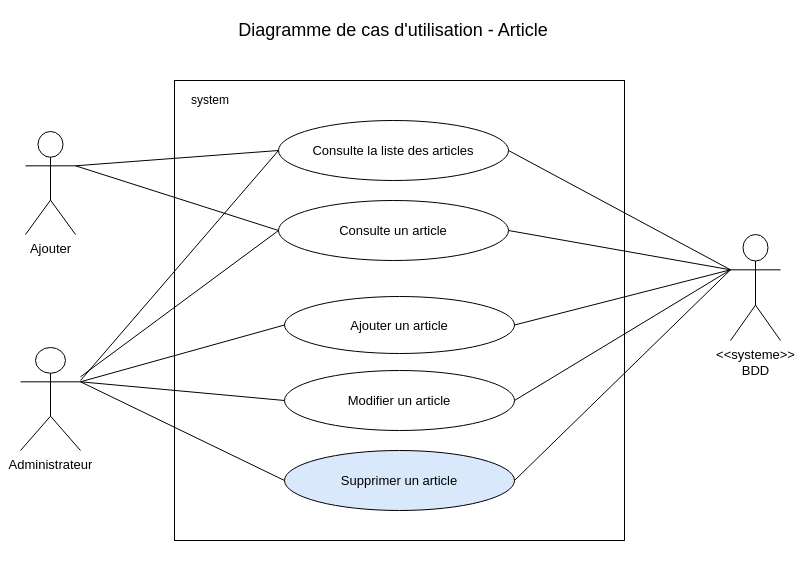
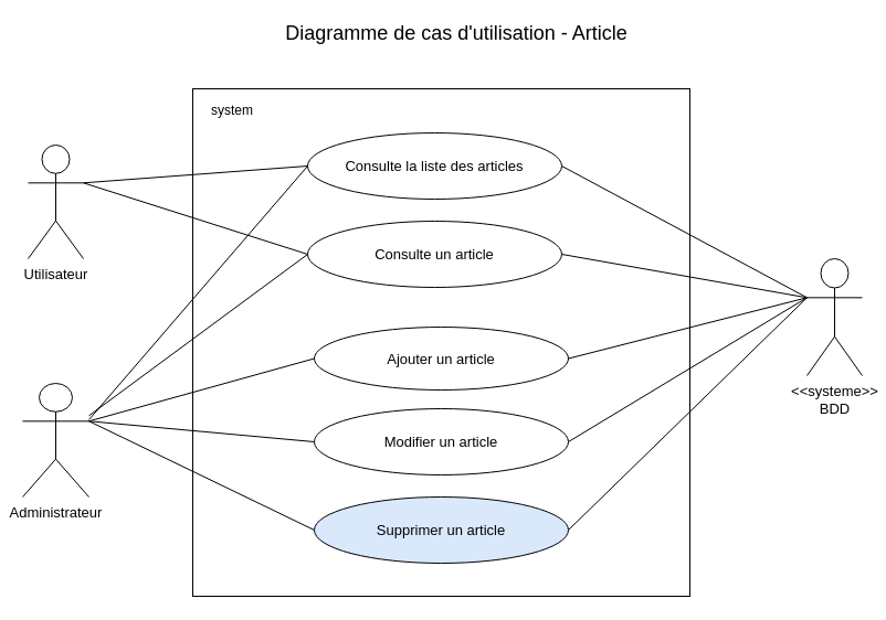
  <mxCell id="0" />
  <mxCell id="1" parent="0" />
  <mxCell id="2" value="" style="whiteSpace=wrap;html=1;" parent="1" vertex="1"><mxGeometry x="174" y="80" width="450" height="460" as="geometry" /></mxCell>
  <mxCell id="3" value="system" style="text;html=1;strokeColor=none;fillColor=none;align=center;verticalAlign=middle;whiteSpace=wrap;rounded=0;" parent="1" vertex="1"><mxGeometry x="190" y="90" width="40" height="20" as="geometry" /></mxCell>
- <mxCell id="4" value="Diagramme de cas d'utilisation - Article" style="text;html=1;strokeColor=none;fillColor=none;align=center;verticalAlign=middle;whiteSpace=wrap;rounded=0;fontSize=18;" parent="1" vertex="1"><mxGeometry x="223" y="20" width="340" height="20" as="geometry" /></mxCell>
- <mxCell id="5" value="Ajouter" style="shape=umlActor;verticalLabelPosition=bottom;labelBackgroundColor=#ffffff;verticalAlign=top;html=1;fontSize=13;" parent="1" vertex="1"><mxGeometry x="25" y="131" width="50" height="103" as="geometry" /></mxCell>
+ <mxCell id="4" value="Diagramme de cas d'utilisation - Article" style="text;html=1;strokeColor=none;fillColor=none;align=center;verticalAlign=middle;whiteSpace=wrap;rounded=0;fontSize=18;" parent="1" vertex="1"><mxGeometry x="243" y="20" width="340" height="20" as="geometry" /></mxCell>
+ <mxCell id="5" value="Utilisateur" style="shape=umlActor;verticalLabelPosition=bottom;labelBackgroundColor=#ffffff;verticalAlign=top;html=1;fontSize=13;" parent="1" vertex="1"><mxGeometry x="25" y="131" width="50" height="103" as="geometry" /></mxCell>
  <mxCell id="6" value="Administrateur" style="shape=umlActor;verticalLabelPosition=bottom;labelBackgroundColor=#ffffff;verticalAlign=top;html=1;fontSize=13;" parent="1" vertex="1"><mxGeometry x="20" y="347" width="60" height="103" as="geometry" /></mxCell>
  <mxCell id="7" value="&amp;lt;&amp;lt;systeme&amp;gt;&amp;gt;&lt;br&gt;BDD" style="shape=umlActor;verticalLabelPosition=bottom;labelBackgroundColor=#ffffff;verticalAlign=top;html=1;fontSize=13;" parent="1" vertex="1"><mxGeometry x="730" y="234" width="50" height="106" as="geometry" /></mxCell>
  <mxCell id="8" value="Consulte la liste des articles" style="ellipse;whiteSpace=wrap;html=1;fontSize=13;" parent="1" vertex="1"><mxGeometry x="278" y="120" width="230" height="60" as="geometry" /></mxCell>
  <mxCell id="9" value="Consulte un article" style="ellipse;whiteSpace=wrap;html=1;fontSize=13;" parent="1" vertex="1"><mxGeometry x="278" y="200" width="230" height="60" as="geometry" /></mxCell>
  <mxCell id="10" value="Ajouter un article" style="ellipse;whiteSpace=wrap;html=1;fontSize=13;" parent="1" vertex="1"><mxGeometry x="284" y="296" width="230" height="57" as="geometry" /></mxCell>
  <mxCell id="11" value="Supprimer un article" style="ellipse;whiteSpace=wrap;html=1;fontSize=13;fillColor=#dae8fc;" parent="1" vertex="1"><mxGeometry x="284" y="450" width="230" height="60" as="geometry" /></mxCell>
  <mxCell id="12" value="Modifier un article" style="ellipse;whiteSpace=wrap;html=1;fontSize=13;" parent="1" vertex="1"><mxGeometry x="284" y="370" width="230" height="60" as="geometry" /></mxCell>
  <mxCell id="13" value="" style="endArrow=none;html=1;fontSize=15;exitX=1;exitY=0.333;exitDx=0;exitDy=0;exitPerimeter=0;entryX=0;entryY=0.5;entryDx=0;entryDy=0;" parent="1" source="6" target="10" edge="1"><mxGeometry width="50" height="50" relative="1" as="geometry"><mxPoint x="50" y="720" as="sourcePoint" /><mxPoint x="100" y="670" as="targetPoint" /></mxGeometry></mxCell>
  <mxCell id="14" value="" style="endArrow=none;html=1;fontSize=15;exitX=1;exitY=0.333;exitDx=0;exitDy=0;exitPerimeter=0;entryX=0;entryY=0.5;entryDx=0;entryDy=0;" parent="1" source="6" target="12" edge="1"><mxGeometry width="50" height="50" relative="1" as="geometry"><mxPoint x="120" y="463" as="sourcePoint" /><mxPoint x="288" y="393" as="targetPoint" /></mxGeometry></mxCell>
  <mxCell id="15" value="" style="endArrow=none;html=1;fontSize=15;exitX=1;exitY=0.333;exitDx=0;exitDy=0;exitPerimeter=0;entryX=0;entryY=0.5;entryDx=0;entryDy=0;" parent="1" source="6" target="11" edge="1"><mxGeometry width="50" height="50" relative="1" as="geometry"><mxPoint x="120" y="463" as="sourcePoint" /><mxPoint x="288" y="490" as="targetPoint" /></mxGeometry></mxCell>
  <mxCell id="16" value="" style="endArrow=none;html=1;fontSize=15;exitX=0;exitY=0.333;exitDx=0;exitDy=0;exitPerimeter=0;entryX=1;entryY=0.5;entryDx=0;entryDy=0;" parent="1" source="7" target="10" edge="1"><mxGeometry width="50" height="50" relative="1" as="geometry"><mxPoint x="120" y="463" as="sourcePoint" /><mxPoint x="288" y="393" as="targetPoint" /></mxGeometry></mxCell>
  <mxCell id="17" value="" style="endArrow=none;html=1;fontSize=15;exitX=0;exitY=0.333;exitDx=0;exitDy=0;exitPerimeter=0;entryX=1;entryY=0.5;entryDx=0;entryDy=0;" parent="1" source="7" target="12" edge="1"><mxGeometry width="50" height="50" relative="1" as="geometry"><mxPoint x="690" y="353" as="sourcePoint" /><mxPoint x="518" y="393" as="targetPoint" /></mxGeometry></mxCell>
  <mxCell id="18" value="" style="endArrow=none;html=1;fontSize=15;exitX=0;exitY=0.333;exitDx=0;exitDy=0;exitPerimeter=0;entryX=1;entryY=0.5;entryDx=0;entryDy=0;" parent="1" source="7" target="11" edge="1"><mxGeometry width="50" height="50" relative="1" as="geometry"><mxPoint x="690" y="353" as="sourcePoint" /><mxPoint x="518" y="490" as="targetPoint" /></mxGeometry></mxCell>
  <mxCell id="19" value="" style="endArrow=none;html=1;fontSize=15;entryX=1;entryY=0.5;entryDx=0;entryDy=0;exitX=0;exitY=0.333;exitDx=0;exitDy=0;exitPerimeter=0;" parent="1" source="7" target="9" edge="1"><mxGeometry width="50" height="50" relative="1" as="geometry"><mxPoint x="660" y="270" as="sourcePoint" /><mxPoint x="518" y="393" as="targetPoint" /></mxGeometry></mxCell>
  <mxCell id="20" value="" style="endArrow=none;html=1;fontSize=15;entryX=1;entryY=0.5;entryDx=0;entryDy=0;exitX=0;exitY=0.333;exitDx=0;exitDy=0;exitPerimeter=0;" parent="1" source="7" target="8" edge="1"><mxGeometry width="50" height="50" relative="1" as="geometry"><mxPoint x="697.5" y="339" as="sourcePoint" /><mxPoint x="518" y="280" as="targetPoint" /></mxGeometry></mxCell>
  <mxCell id="21" value="" style="endArrow=none;html=1;fontSize=15;entryX=0;entryY=0.5;entryDx=0;entryDy=0;exitX=1;exitY=0.333;exitDx=0;exitDy=0;exitPerimeter=0;" parent="1" source="5" target="8" edge="1"><mxGeometry width="50" height="50" relative="1" as="geometry"><mxPoint x="50" y="720" as="sourcePoint" /><mxPoint x="100" y="670" as="targetPoint" /></mxGeometry></mxCell>
  <mxCell id="22" value="" style="endArrow=none;html=1;fontSize=15;entryX=0;entryY=0.5;entryDx=0;entryDy=0;exitX=1;exitY=0.333;exitDx=0;exitDy=0;exitPerimeter=0;" parent="1" source="5" target="9" edge="1"><mxGeometry width="50" height="50" relative="1" as="geometry"><mxPoint x="120" y="213" as="sourcePoint" /><mxPoint x="288" y="170" as="targetPoint" /></mxGeometry></mxCell>
  <mxCell id="23" value="" style="endArrow=none;html=1;fontSize=15;entryX=0;entryY=0.5;entryDx=0;entryDy=0;" edge="1" parent="1" source="6" target="9"><mxGeometry width="50" height="50" relative="1" as="geometry"><mxPoint x="74" y="276.833" as="sourcePoint" /><mxPoint x="278" y="220" as="targetPoint" /></mxGeometry></mxCell>
  <mxCell id="24" value="" style="endArrow=none;html=1;fontSize=15;entryX=0;entryY=0.5;entryDx=0;entryDy=0;" edge="1" parent="1" target="8"><mxGeometry width="50" height="50" relative="1" as="geometry"><mxPoint x="80" y="380" as="sourcePoint" /><mxPoint x="304" y="344.5" as="targetPoint" /></mxGeometry></mxCell>
